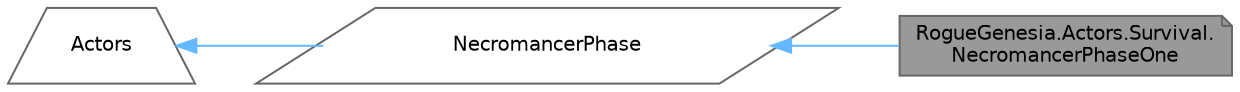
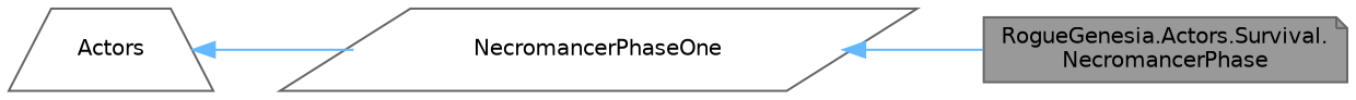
  digraph {
    rankdir=LR
    node [color=gray40 fillcolor=white fontname=Helvetica fontsize=10 style=filled]
    edge [color=steelblue1 dir=back fontname=Helvetica fontsize=10 labelfontname=Helvetica labelfontsize=10 style=solid]
-   n1 [fillcolor=grey60 fontcolor=black height=0.2 label="RogueGenesia.Actors.Survival.\lNecromancerPhaseOne" shape=note width=0.4]
-   n2 [height=0.2 label=NecromancerPhase shape=parallelogram width=0.4]
+   n1 [fillcolor=grey60 fontcolor=black height=0.2 label="RogueGenesia.Actors.Survival.\lNecromancerPhase" shape=note width=0.4]
+   n2 [height=0.2 label=NecromancerPhaseOne shape=parallelogram width=0.4]
    n3 [height=0.2 label=Actors shape=trapezium width=0.4]
    n2 -> n1
    n3 -> n2
  }
